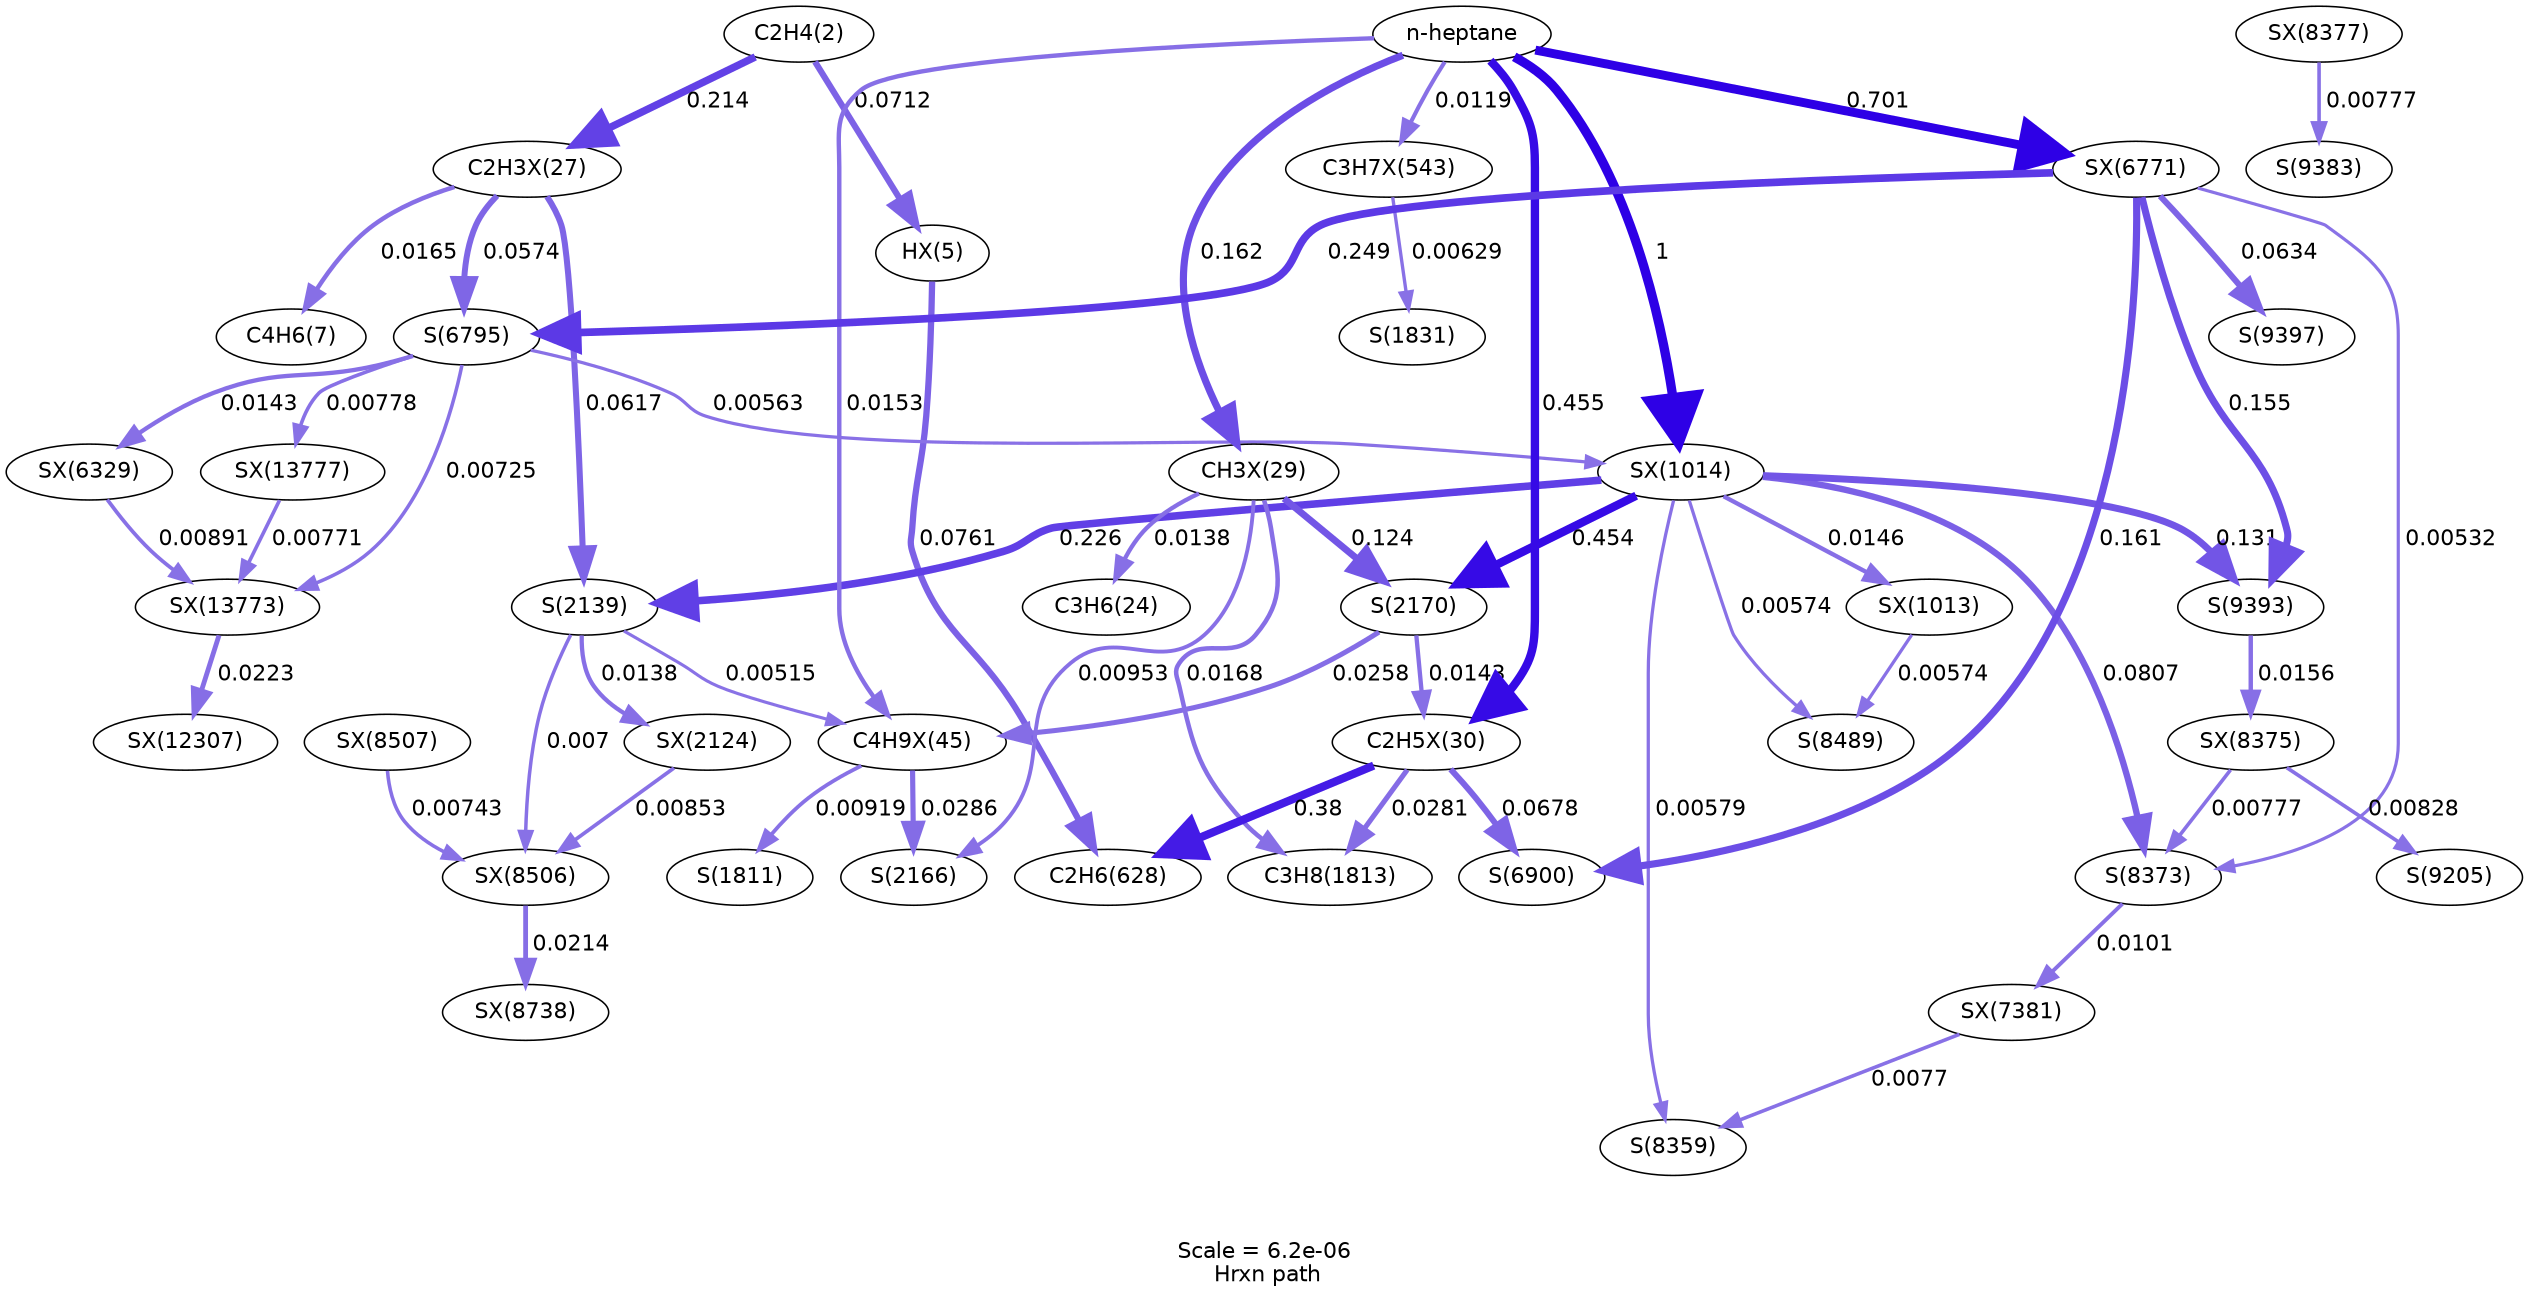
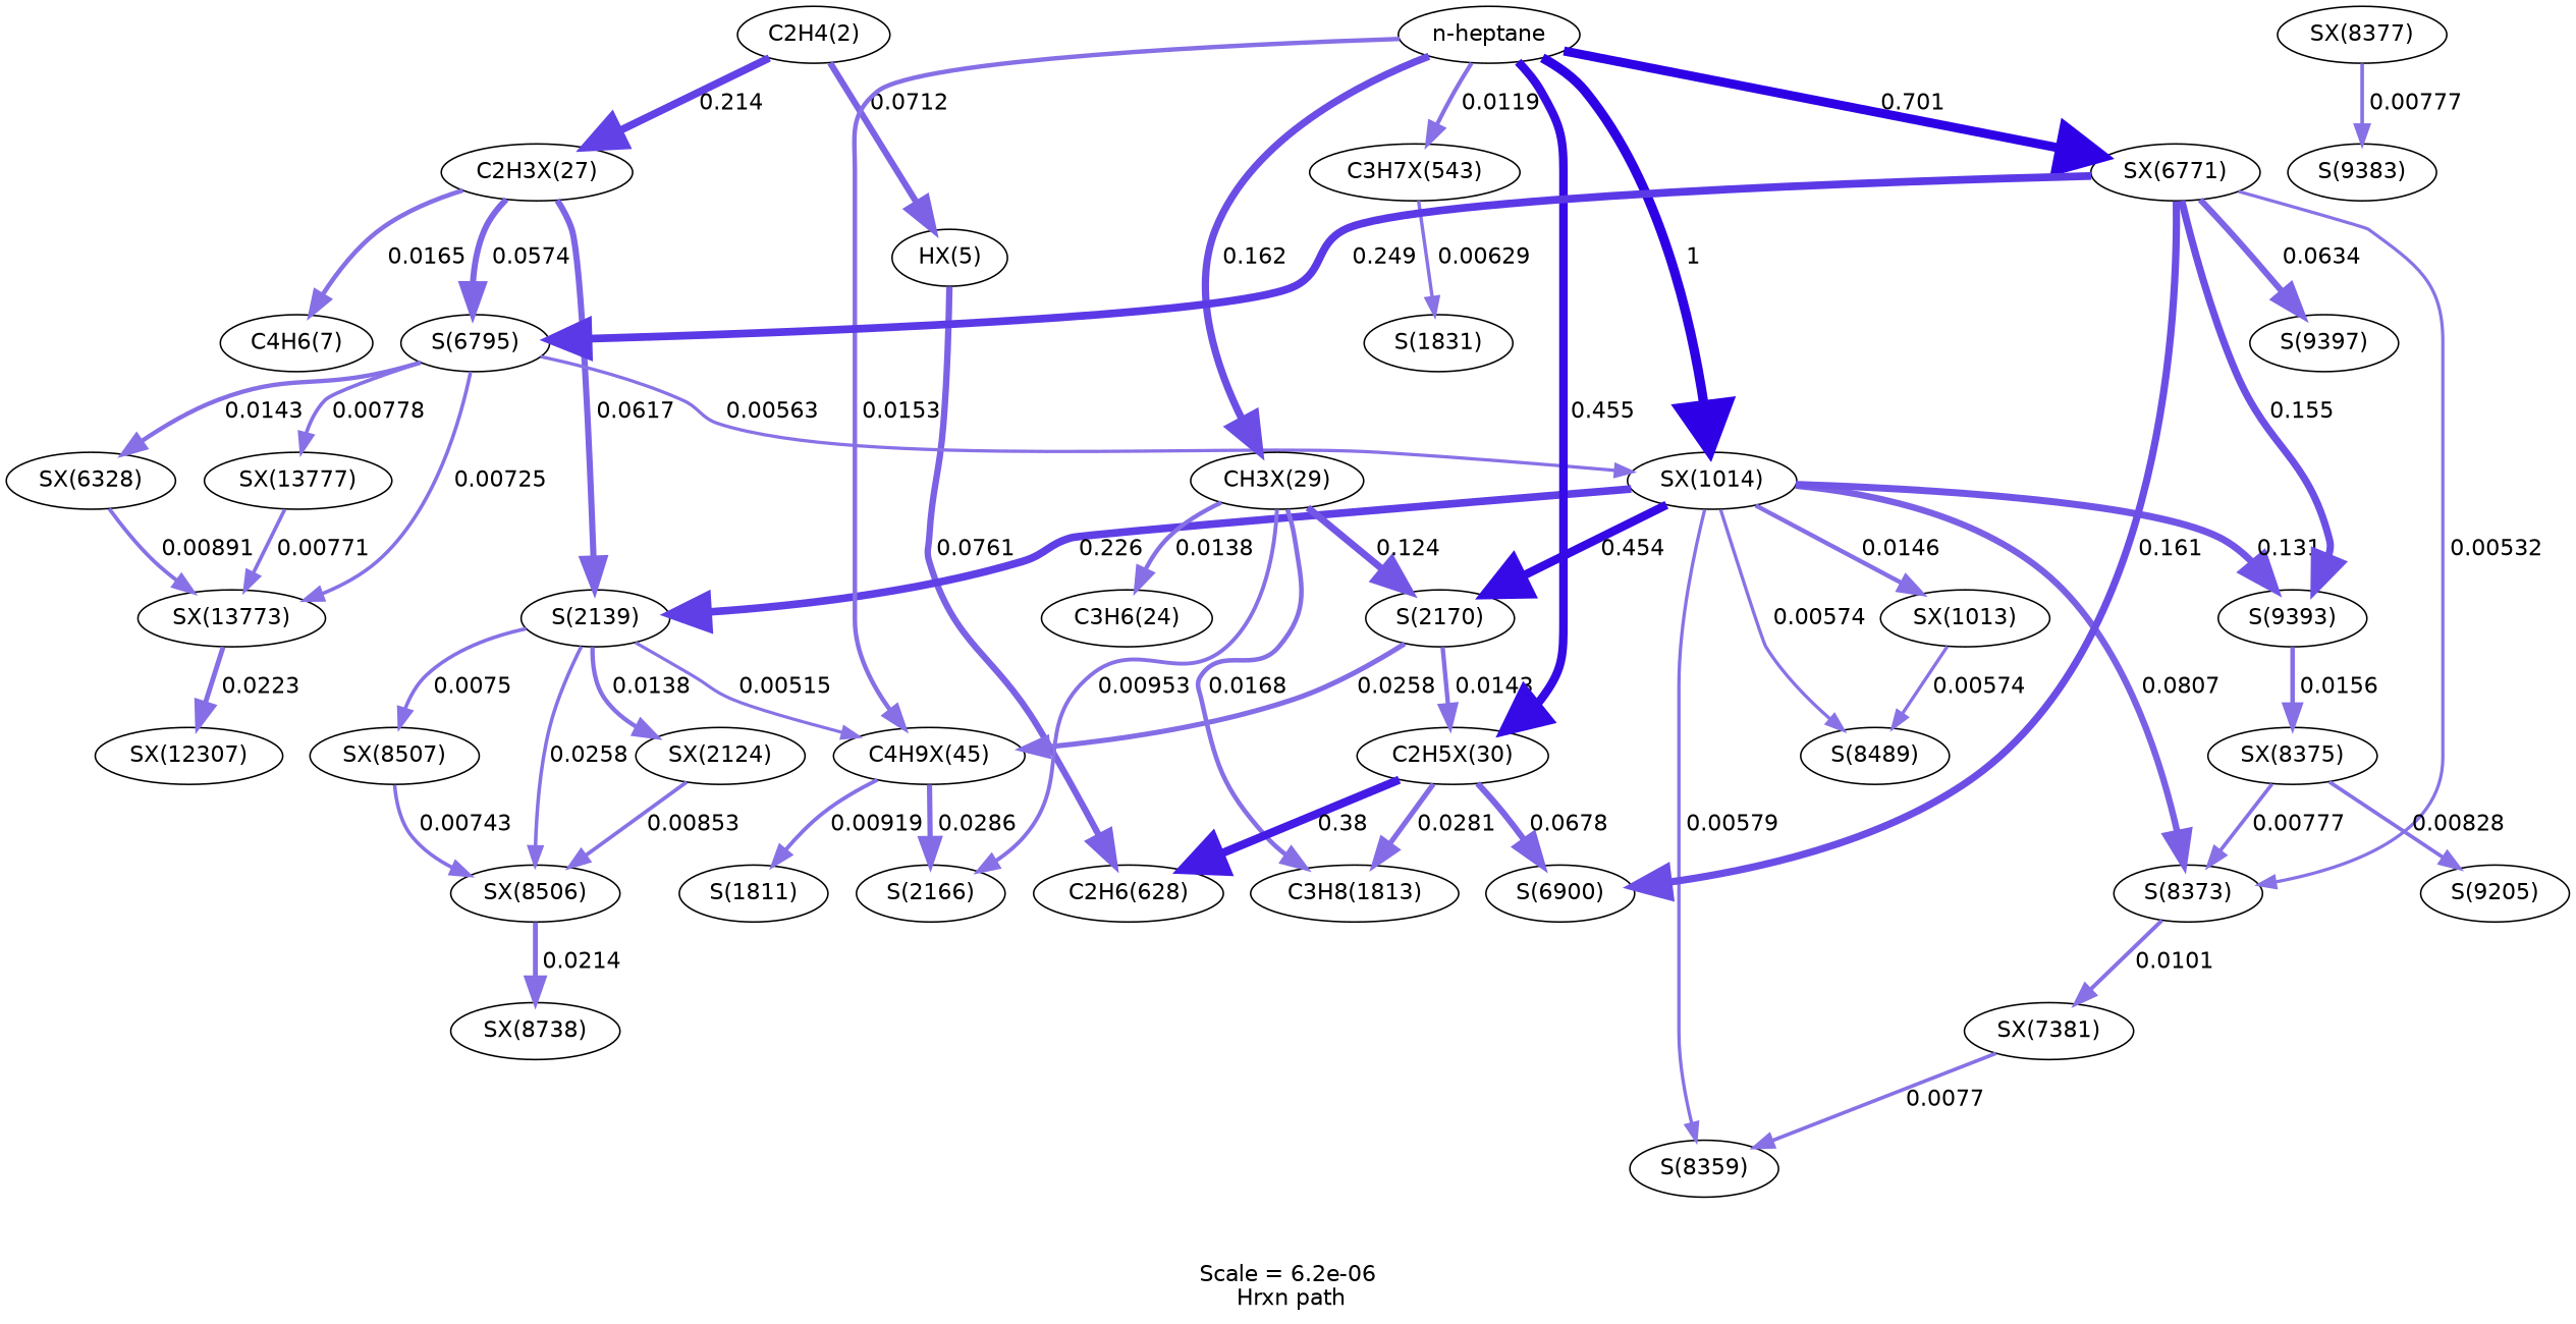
  digraph {
    fontname="DejaVu Sans"
    label="Scale = 6.2e-06\l Hrxn path"
    node [fontname="DejaVu Sans"]
    edge [arrowsize=1.17 color="0.7, 0.508, 0.9" fontname="DejaVu Sans" style="setlinewidth(2.33)"]
    n1 [label="C2H4(2)"]
    n2 [label="HX(5)"]
    n3 [label="C2H3X(27)"]
    n4 [label="C2H6(628)"]
    n5 [label="C4H6(7)"]
    n6 [label="S(2139)"]
    n7 [label="S(6795)"]
    n8 [label="C3H6(24)"]
    n9 [label="C4H9X(45)"]
    n10 [label="SX(2124)"]
    n11 [label="SX(8506)"]
    n12 [label="SX(8507)"]
    n13 [label="SX(1014)"]
-   n14 [label="SX(6329)"]
+   n14 [label="SX(6328)"]
    n15 [label="SX(13773)"]
    n16 [label="SX(13777)"]
    n17 [label="S(2166)"]
    n18 [label="S(1811)"]
    n19 [label="SX(8738)"]
    n20 [label="S(2170)"]
    n21 [label="S(8373)"]
    n22 [label="SX(1013)"]
    n23 [label="S(8489)"]
    n24 [label="S(8359)"]
    n25 [label="S(9393)"]
    n26 [label="SX(12307)"]
    n27 [label="CH3X(29)"]
    n28 [label="C3H8(1813)"]
    n29 [label="C2H5X(30)"]
    n30 [label="n-heptane"]
    n31 [label="C3H7X(543)"]
    n32 [label="SX(6771)"]
    n33 [label="S(6900)"]
    n34 [label="S(1831)"]
    n35 [label="S(9397)"]
    n36 [label="SX(7381)"]
    n37 [label="SX(8375)"]
    n38 [label="S(9205)"]
    n39 [label="SX(8377)"]
    n40 [label="S(9383)"]
    n1 -> n2 [arrowsize=2 color="0.7, 0.571, 0.9" label=" 0.0712" style="setlinewidth(4)"]
    n1 -> n3 [arrowsize=2.42 color="0.7, 0.714, 0.9" label=" 0.214" style="setlinewidth(4.83)"]
    n2 -> n4 [arrowsize=2.03 color="0.7, 0.576, 0.9" label=" 0.0761" style="setlinewidth(4.06)"]
    n3 -> n5 [arrowsize=1.45 color="0.7, 0.516, 0.9" label=" 0.0165" style="setlinewidth(2.9)"]
    n3 -> n6 [arrowsize=1.95 color="0.7, 0.562, 0.9" label=" 0.0617" style="setlinewidth(3.9)"]
    n3 -> n7 [arrowsize=1.92 color="0.7, 0.557, 0.9" label=" 0.0574" style="setlinewidth(3.84)"]
    n6 -> n9 [arrowsize=1.01 color="0.7, 0.505, 0.9" label=" 0.00515" style="setlinewidth(2.02)"]
    n6 -> n10 [arrowsize=1.38 color="0.7, 0.514, 0.9" label=" 0.0138" style="setlinewidth(2.77)"]
-   n6 -> n11 [arrowsize=1.13 color="0.7, 0.507, 0.9" label=" 0.007" style="setlinewidth(2.25)"]
+   n6 -> n11 [arrowsize=1.13 color="0.7, 0.507, 0.9" label=" 0.0258" style="setlinewidth(2.25)"]
+   n6 -> n12 [arrowsize=1.15 color="0.7, 0.507, 0.9" label=" 0.0075" style="setlinewidth(2.31)"]
    n7 -> n13 [arrowsize=1.04 color="0.7, 0.506, 0.9" label=" 0.00563" style="setlinewidth(2.09)"]
    n7 -> n14 [arrowsize=1.4 color="0.7, 0.514, 0.9" label=" 0.0143" style="setlinewidth(2.79)"]
    n7 -> n15 [arrowsize=1.14 color="0.7, 0.507, 0.9" label=" 0.00725" style="setlinewidth(2.28)"]
    n7 -> n16 [label=" 0.00778"]
    n9 -> n17 [arrowsize=1.66 color="0.7, 0.529, 0.9" label=" 0.0286" style="setlinewidth(3.32)"]
    n9 -> n18 [arrowsize=1.23 color="0.7, 0.509, 0.9" label=" 0.00919" style="setlinewidth(2.46)"]
    n10 -> n11 [arrowsize=1.2 color="0.7, 0.509, 0.9" label=" 0.00853" style="setlinewidth(2.4)"]
    n11 -> n19 [arrowsize=1.55 color="0.7, 0.521, 0.9" label=" 0.0214" style="setlinewidth(3.1)"]
    n12 -> n11 [arrowsize=1.15 color="0.7, 0.507, 0.9" label=" 0.00743" style="setlinewidth(2.3)"]
    n13 -> n6 [arrowsize=2.44 color="0.7, 0.726, 0.9" label=" 0.226" style="setlinewidth(4.88)"]
    n13 -> n20 [arrowsize=2.7 color="0.7, 0.954, 0.9" label=" 0.454" style="setlinewidth(5.4)"]
    n13 -> n21 [arrowsize=2.05 color="0.7, 0.581, 0.9" label=" 0.0807" style="setlinewidth(4.1)"]
    n13 -> n22 [arrowsize=1.41 color="0.7, 0.515, 0.9" label=" 0.0146" style="setlinewidth(2.81)"]
    n13 -> n23 [arrowsize=1.05 color="0.7, 0.506, 0.9" label=" 0.00574" style="setlinewidth(2.1)"]
    n13 -> n24 [arrowsize=1.06 color="0.7, 0.506, 0.9" label=" 0.00579" style="setlinewidth(2.11)"]
    n13 -> n25 [arrowsize=2.23 color="0.7, 0.631, 0.9" label=" 0.131" style="setlinewidth(4.47)"]
    n14 -> n15 [arrowsize=1.22 color="0.7, 0.509, 0.9" label=" 0.00891" style="setlinewidth(2.44)"]
    n15 -> n26 [arrowsize=1.56 color="0.7, 0.522, 0.9" label=" 0.0223" style="setlinewidth(3.13)"]
    n16 -> n15 [arrowsize=1.16 label=" 0.00771"]
    n20 -> n9 [arrowsize=1.62 color="0.7, 0.526, 0.9" label=" 0.0258" style="setlinewidth(3.24)"]
    n20 -> n29 [arrowsize=1.4 color="0.7, 0.514, 0.9" label=" 0.0143" style="setlinewidth(2.79)"]
    n21 -> n36 [arrowsize=1.27 color="0.7, 0.51, 0.9" label=" 0.0101" style="setlinewidth(2.53)"]
    n22 -> n23 [arrowsize=1.05 color="0.7, 0.506, 0.9" label=" 0.00574" style="setlinewidth(2.1)"]
    n25 -> n37 [arrowsize=1.43 color="0.7, 0.516, 0.9" label=" 0.0156" style="setlinewidth(2.86)"]
    n27 -> n8 [arrowsize=1.38 color="0.7, 0.514, 0.9" label=" 0.0138" style="setlinewidth(2.77)"]
    n27 -> n17 [arrowsize=1.24 color="0.7, 0.51, 0.9" label=" 0.00953" style="setlinewidth(2.49)"]
    n27 -> n20 [arrowsize=2.21 color="0.7, 0.624, 0.9" label=" 0.124" style="setlinewidth(4.42)"]
    n27 -> n28 [arrowsize=1.46 color="0.7, 0.517, 0.9" label=" 0.0168" style="setlinewidth(2.92)"]
    n29 -> n4 [arrowsize=2.64 color="0.7, 0.88, 0.9" label=" 0.38" style="setlinewidth(5.27)"]
    n29 -> n28 [arrowsize=1.65 color="0.7, 0.528, 0.9" label=" 0.0281" style="setlinewidth(3.3)"]
    n29 -> n33 [arrowsize=1.95 color="0.7, 0.562, 0.9" label=" 0.0678" style="setlinewidth(3.9)"]
    n30 -> n9 [arrowsize=1.42 color="0.7, 0.515, 0.9" label=" 0.0153" style="setlinewidth(2.84)"]
    n30 -> n13 [arrowsize=3 color="0.7, 1.5, 0.9" label=" 1" style="setlinewidth(6)"]
    n30 -> n27 [arrowsize=2.31 color="0.7, 0.662, 0.9" label=" 0.162" style="setlinewidth(4.62)"]
    n30 -> n29 [arrowsize=2.7 color="0.7, 0.955, 0.9" label=" 0.455" style="setlinewidth(5.4)"]
    n30 -> n31 [arrowsize=1.33 color="0.7, 0.512, 0.9" label=" 0.0119" style="setlinewidth(2.65)"]
    n30 -> n32 [arrowsize=2.87 color="0.7, 1.2, 0.9" label=" 0.701" style="setlinewidth(5.73)"]
    n31 -> n34 [arrowsize=1.09 color="0.7, 0.506, 0.9" label=" 0.00629" style="setlinewidth(2.17)"]
    n32 -> n7 [arrowsize=2.47 color="0.7, 0.749, 0.9" label=" 0.249" style="setlinewidth(4.95)"]
    n32 -> n21 [arrowsize=1.02 color="0.7, 0.505, 0.9" label=" 0.00532" style="setlinewidth(2.05)"]
    n32 -> n25 [arrowsize=2.3 color="0.7, 0.655, 0.9" label=" 0.155" style="setlinewidth(4.59)"]
    n32 -> n33 [arrowsize=2.31 color="0.7, 0.661, 0.9" label=" 0.161" style="setlinewidth(4.62)"]
    n32 -> n35 [arrowsize=1.96 color="0.7, 0.563, 0.9" label=" 0.0634" style="setlinewidth(3.92)"]
    n36 -> n24 [arrowsize=1.16 label=" 0.0077"]
    n37 -> n21 [label=" 0.00777"]
    n37 -> n38 [arrowsize=1.19 label=" 0.00828" style="setlinewidth(2.38)"]
    n39 -> n40 [label=" 0.00777"]
  }
